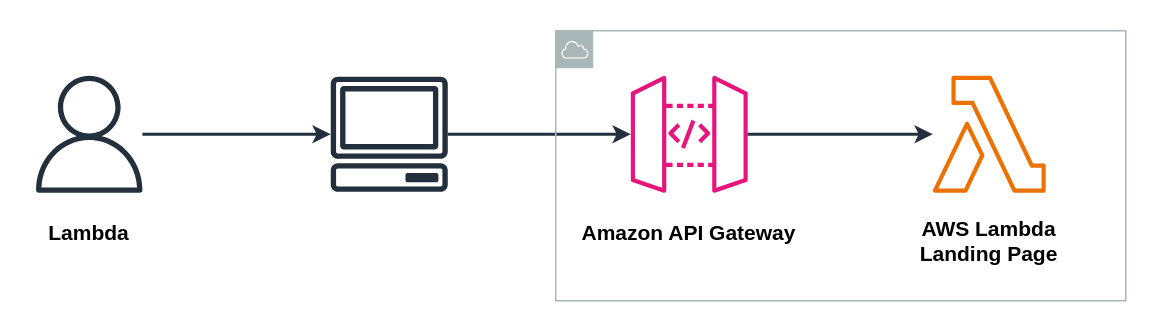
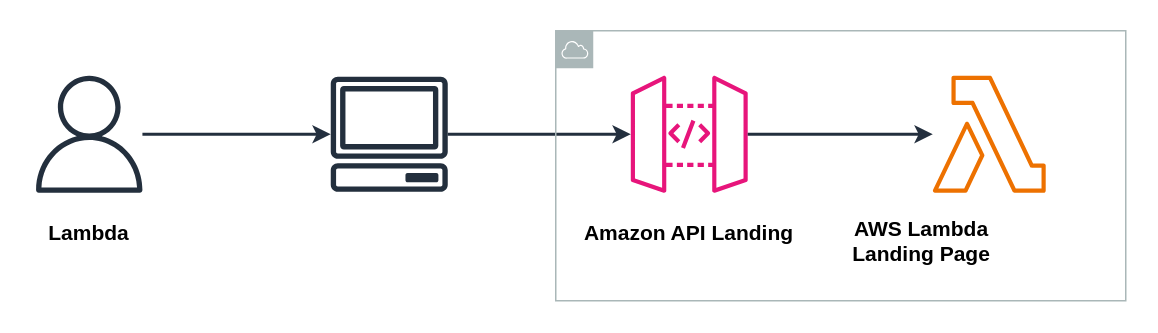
  <mxCell id="0" />
  <mxCell id="1" parent="0" />
  <mxCell id="2" value="" style="sketch=0;outlineConnect=0;fontColor=#232F3E;gradientColor=none;fillColor=#232F3D;strokeColor=none;dashed=0;verticalLabelPosition=bottom;verticalAlign=top;align=center;html=1;fontSize=12;fontStyle=0;aspect=fixed;pointerEvents=1;shape=mxgraph.aws4.user;" vertex="1" parent="1"><mxGeometry x="20" y="50" width="78" height="78" as="geometry" /></mxCell>
  <mxCell id="3" value="Lambda" style="text;html=1;strokeColor=none;fillColor=none;align=center;verticalAlign=middle;whiteSpace=wrap;rounded=0;fontSize=14;fontStyle=1;" vertex="1" parent="1"><mxGeometry x="29" y="140" width="60" height="30" as="geometry" /></mxCell>
  <mxCell id="4" value="" style="sketch=0;outlineConnect=0;fontColor=#232F3E;gradientColor=none;fillColor=#232F3D;strokeColor=none;dashed=0;verticalLabelPosition=bottom;verticalAlign=top;align=center;html=1;fontSize=12;fontStyle=0;aspect=fixed;pointerEvents=1;shape=mxgraph.aws4.client;" vertex="1" parent="1"><mxGeometry x="220" y="50" width="78" height="78" as="geometry" /></mxCell>
  <mxCell id="5" value="" style="sketch=0;points=[[0,0,0],[0.25,0,0],[0.5,0,0],[0.75,0,0],[1,0,0],[0,1,0],[0.25,1,0],[0.5,1,0],[0.75,1,0],[1,1,0],[0,0.25,0],[0,0.5,0],[0,0.75,0],[1,0.25,0],[1,0.5,0],[1,0.75,0]];outlineConnect=0;fontColor=#232F3E;fillColor=#E7157B;strokeColor=#ffffff;dashed=0;verticalLabelPosition=bottom;verticalAlign=top;align=center;html=1;fontSize=12;fontStyle=0;aspect=fixed;shape=mxgraph.aws4.api_gateway;" vertex="1" parent="1"><mxGeometry x="420" y="50" width="78" height="78" as="geometry" /></mxCell>
- <mxCell id="6" value="Amazon API Gateway" style="text;html=1;strokeColor=none;fillColor=none;align=center;verticalAlign=middle;whiteSpace=wrap;rounded=0;fontSize=14;fontStyle=1;" vertex="1" parent="1"><mxGeometry x="379" y="140" width="160" height="30" as="geometry" /></mxCell>
+ <mxCell id="6" value="Amazon API Landing" style="text;html=1;strokeColor=none;fillColor=none;align=center;verticalAlign=middle;whiteSpace=wrap;rounded=0;fontSize=14;fontStyle=1;" vertex="1" parent="1"><mxGeometry x="379" y="140" width="160" height="30" as="geometry" /></mxCell>
  <mxCell id="7" value="" style="sketch=0;points=[[0,0,0],[0.25,0,0],[0.5,0,0],[0.75,0,0],[1,0,0],[0,1,0],[0.25,1,0],[0.5,1,0],[0.75,1,0],[1,1,0],[0,0.25,0],[0,0.5,0],[0,0.75,0],[1,0.25,0],[1,0.5,0],[1,0.75,0]];outlineConnect=0;fontColor=#232F3E;fillColor=#ED7100;strokeColor=#ffffff;dashed=0;verticalLabelPosition=bottom;verticalAlign=top;align=center;html=1;fontSize=12;fontStyle=0;aspect=fixed;shape=mxgraph.aws4.lambda;" vertex="1" parent="1"><mxGeometry x="620" y="50" width="78" height="78" as="geometry" /></mxCell>
- <mxCell id="8" value="AWS Lambda&#10;Landing Page" style="text;html=1;strokeColor=none;fillColor=none;align=center;verticalAlign=middle;whiteSpace=wrap;rounded=0;fontSize=14;fontStyle=1;" vertex="1" parent="1"><mxGeometry x="599" y="140" width="120" height="40" as="geometry" /></mxCell>
+ <mxCell id="8" value="AWS Lambda&#10;Landing Page" style="text;html=1;strokeColor=none;fillColor=none;align=center;verticalAlign=middle;whiteSpace=wrap;rounded=0;fontSize=14;fontStyle=1;" vertex="1" parent="1"><mxGeometry x="554" y="140" width="120" height="40" as="geometry" /></mxCell>
  <mxCell id="9" value="" style="endArrow=classic;html=1;rounded=0;strokeWidth=2;strokeColor=#232F3E;" edge="1" parent="1" source="2" target="4"><mxGeometry width="50" height="50" relative="1" as="geometry"><mxPoint x="120" y="89" as="sourcePoint" /><mxPoint x="200" y="89" as="targetPoint" /></mxGeometry></mxCell>
  <mxCell id="10" value="" style="endArrow=classic;html=1;rounded=0;strokeWidth=2;strokeColor=#232F3E;" edge="1" parent="1" source="4" target="5"><mxGeometry width="50" height="50" relative="1" as="geometry"><mxPoint x="320" y="89" as="sourcePoint" /><mxPoint x="400" y="89" as="targetPoint" /></mxGeometry></mxCell>
  <mxCell id="11" value="" style="endArrow=classic;html=1;rounded=0;strokeWidth=2;strokeColor=#232F3E;" edge="1" parent="1" source="5" target="7"><mxGeometry width="50" height="50" relative="1" as="geometry"><mxPoint x="520" y="89" as="sourcePoint" /><mxPoint x="600" y="89" as="targetPoint" /></mxGeometry></mxCell>
  <mxCell id="12" value="" style="sketch=0;outlineConnect=0;gradientColor=none;html=1;whiteSpace=wrap;fontSize=12;fontStyle=0;shape=mxgraph.aws4.group;grIcon=mxgraph.aws4.group_aws_cloud;strokeColor=#AAB7B8;fillColor=none;verticalAlign=top;align=left;spacingLeft=30;fontColor=#AAB7B8;dashed=0;" vertex="1" parent="1"><mxGeometry x="370" y="20" width="380" height="180" as="geometry" /></mxCell>
